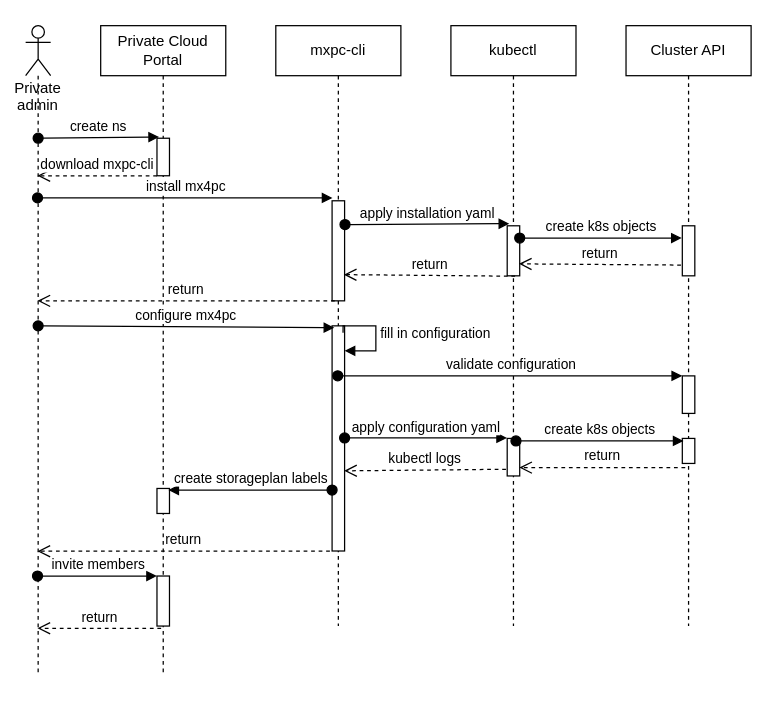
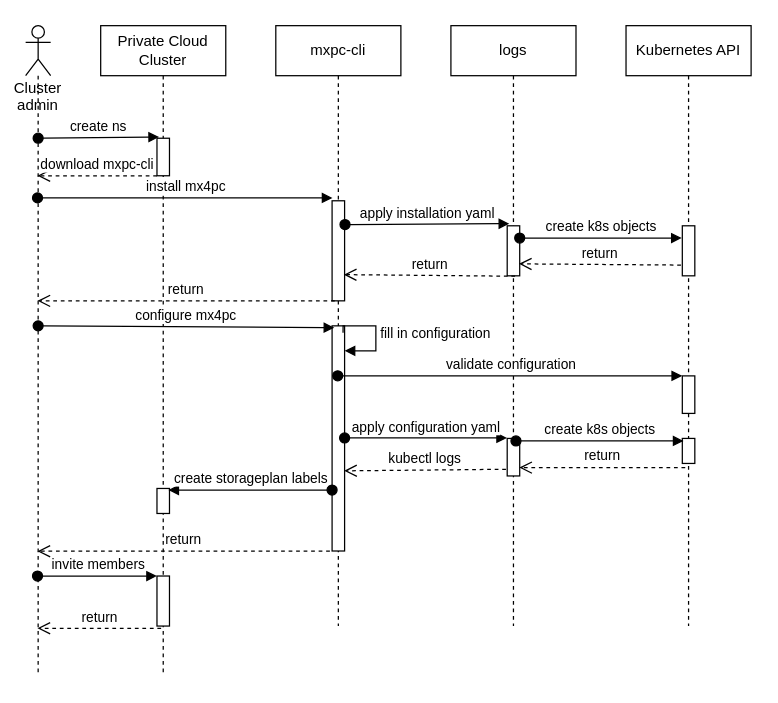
  <mxCell id="0" />
  <mxCell id="1" parent="0" />
- <mxCell id="2" value="Private Cloud Portal" style="shape=umlLifeline;perimeter=lifelinePerimeter;whiteSpace=wrap;html=1;container=1;collapsible=0;recursiveResize=0;outlineConnect=0;" parent="1" vertex="1"><mxGeometry x="80" y="20" width="100" height="520" as="geometry" /></mxCell>
+ <mxCell id="2" value="Private Cloud Cluster" style="shape=umlLifeline;perimeter=lifelinePerimeter;whiteSpace=wrap;html=1;container=1;collapsible=0;recursiveResize=0;outlineConnect=0;" parent="1" vertex="1"><mxGeometry x="80" y="20" width="100" height="520" as="geometry" /></mxCell>
  <mxCell id="3" value="" style="html=1;points=[];perimeter=orthogonalPerimeter;" parent="2" vertex="1"><mxGeometry x="45" y="90" width="10" height="30" as="geometry" /></mxCell>
  <mxCell id="4" value="download mxpc-cli" style="html=1;verticalAlign=bottom;endArrow=open;dashed=1;endSize=8;rounded=0;" parent="2" target="11" edge="1"><mxGeometry relative="1" as="geometry"><mxPoint x="45" y="120" as="sourcePoint" /><mxPoint x="-35" y="120" as="targetPoint" /></mxGeometry></mxCell>
  <mxCell id="5" value="" style="html=1;points=[];perimeter=orthogonalPerimeter;" parent="2" vertex="1"><mxGeometry x="45" y="370" width="10" height="20" as="geometry" /></mxCell>
  <mxCell id="6" value="" style="html=1;points=[];perimeter=orthogonalPerimeter;" parent="2" vertex="1"><mxGeometry x="45" y="440" width="10" height="40" as="geometry" /></mxCell>
  <mxCell id="7" value="mxpc-cli" style="shape=umlLifeline;perimeter=lifelinePerimeter;whiteSpace=wrap;html=1;container=1;collapsible=0;recursiveResize=0;outlineConnect=0;" parent="1" vertex="1"><mxGeometry x="220" y="20" width="100" height="480" as="geometry" /></mxCell>
  <mxCell id="8" value="" style="html=1;points=[];perimeter=orthogonalPerimeter;" parent="7" vertex="1"><mxGeometry x="45" y="140" width="10" height="80" as="geometry" /></mxCell>
  <mxCell id="9" value="" style="html=1;points=[];perimeter=orthogonalPerimeter;" parent="7" vertex="1"><mxGeometry x="45" y="240" width="10" height="180" as="geometry" /></mxCell>
  <mxCell id="10" value="fill in configuration" style="edgeStyle=orthogonalEdgeStyle;html=1;align=left;spacingLeft=2;endArrow=block;rounded=0;exitX=0.876;exitY=0.031;exitDx=0;exitDy=0;exitPerimeter=0;" parent="7" source="9" edge="1"><mxGeometry relative="1" as="geometry"><mxPoint x="90" y="310" as="sourcePoint" /><Array as="points"><mxPoint x="54" y="240" /><mxPoint x="80" y="240" /><mxPoint x="80" y="260" /></Array><mxPoint x="55" y="260" as="targetPoint" /></mxGeometry></mxCell>
- <mxCell id="11" value="Private admin" style="shape=umlLifeline;participant=umlActor;perimeter=lifelinePerimeter;whiteSpace=wrap;html=1;container=1;collapsible=0;recursiveResize=0;verticalAlign=top;spacingTop=36;outlineConnect=0;" parent="1" vertex="1"><mxGeometry x="20" y="20" width="20" height="520" as="geometry" /></mxCell>
+ <mxCell id="11" value="Cluster admin" style="shape=umlLifeline;participant=umlActor;perimeter=lifelinePerimeter;whiteSpace=wrap;html=1;container=1;collapsible=0;recursiveResize=0;verticalAlign=top;spacingTop=36;outlineConnect=0;" parent="1" vertex="1"><mxGeometry x="20" y="20" width="20" height="520" as="geometry" /></mxCell>
  <mxCell id="12" value="create ns" style="html=1;verticalAlign=bottom;startArrow=oval;startFill=1;endArrow=block;startSize=8;rounded=0;entryX=0.167;entryY=-0.033;entryDx=0;entryDy=0;entryPerimeter=0;" parent="11" target="3" edge="1"><mxGeometry width="60" relative="1" as="geometry"><mxPoint x="10" y="90" as="sourcePoint" /><mxPoint x="70" y="90" as="targetPoint" /></mxGeometry></mxCell>
  <mxCell id="13" value="configure mx4pc" style="html=1;verticalAlign=bottom;startArrow=oval;startFill=1;endArrow=block;startSize=8;rounded=0;entryX=0.178;entryY=0.008;entryDx=0;entryDy=0;entryPerimeter=0;" parent="11" target="9" edge="1"><mxGeometry width="60" relative="1" as="geometry"><mxPoint x="10" y="240" as="sourcePoint" /><mxPoint x="70" y="240" as="targetPoint" /></mxGeometry></mxCell>
- <mxCell id="14" value="kubectl" style="shape=umlLifeline;perimeter=lifelinePerimeter;whiteSpace=wrap;html=1;container=1;collapsible=0;recursiveResize=0;outlineConnect=0;" parent="1" vertex="1"><mxGeometry x="360" y="20" width="100" height="480" as="geometry" /></mxCell>
+ <mxCell id="14" value="logs" style="shape=umlLifeline;perimeter=lifelinePerimeter;whiteSpace=wrap;html=1;container=1;collapsible=0;recursiveResize=0;outlineConnect=0;" parent="1" vertex="1"><mxGeometry x="360" y="20" width="100" height="480" as="geometry" /></mxCell>
  <mxCell id="15" value="" style="html=1;points=[];perimeter=orthogonalPerimeter;" parent="14" vertex="1"><mxGeometry x="45" y="160" width="10" height="40" as="geometry" /></mxCell>
  <mxCell id="16" value="" style="html=1;points=[];perimeter=orthogonalPerimeter;" parent="14" vertex="1"><mxGeometry x="45" y="330" width="10" height="30" as="geometry" /></mxCell>
- <mxCell id="17" value="Cluster API" style="shape=umlLifeline;perimeter=lifelinePerimeter;whiteSpace=wrap;html=1;container=1;collapsible=0;recursiveResize=0;outlineConnect=0;" parent="1" vertex="1"><mxGeometry x="500" y="20" width="100" height="480" as="geometry" /></mxCell>
+ <mxCell id="17" value="Kubernetes API" style="shape=umlLifeline;perimeter=lifelinePerimeter;whiteSpace=wrap;html=1;container=1;collapsible=0;recursiveResize=0;outlineConnect=0;" parent="1" vertex="1"><mxGeometry x="500" y="20" width="100" height="480" as="geometry" /></mxCell>
  <mxCell id="18" value="" style="html=1;points=[];perimeter=orthogonalPerimeter;" parent="17" vertex="1"><mxGeometry x="45" y="160" width="10" height="40" as="geometry" /></mxCell>
  <mxCell id="19" value="" style="html=1;points=[];perimeter=orthogonalPerimeter;" parent="17" vertex="1"><mxGeometry x="45" y="280" width="10" height="30" as="geometry" /></mxCell>
  <mxCell id="20" value="" style="html=1;points=[];perimeter=orthogonalPerimeter;" vertex="1" parent="17"><mxGeometry x="45" y="330" width="10" height="20" as="geometry" /></mxCell>
  <mxCell id="21" value="install mx4pc" style="html=1;verticalAlign=bottom;startArrow=oval;startFill=1;endArrow=block;startSize=8;rounded=0;entryX=0.033;entryY=-0.029;entryDx=0;entryDy=0;entryPerimeter=0;" parent="1" source="11" target="8" edge="1"><mxGeometry width="60" relative="1" as="geometry"><mxPoint x="60" y="180" as="sourcePoint" /><mxPoint x="240" y="160" as="targetPoint" /></mxGeometry></mxCell>
  <mxCell id="22" value="apply installation yaml" style="html=1;verticalAlign=bottom;startArrow=oval;startFill=1;endArrow=block;startSize=8;rounded=0;entryX=0.167;entryY=-0.042;entryDx=0;entryDy=0;entryPerimeter=0;exitX=1.033;exitY=0.238;exitDx=0;exitDy=0;exitPerimeter=0;" parent="1" source="8" target="15" edge="1"><mxGeometry width="60" relative="1" as="geometry"><mxPoint x="270" y="160" as="sourcePoint" /><mxPoint x="330" y="160" as="targetPoint" /></mxGeometry></mxCell>
  <mxCell id="23" value="return" style="html=1;verticalAlign=bottom;endArrow=open;dashed=1;endSize=8;rounded=0;exitX=0.633;exitY=1.008;exitDx=0;exitDy=0;exitPerimeter=0;entryX=0.94;entryY=0.738;entryDx=0;entryDy=0;entryPerimeter=0;" parent="1" source="15" target="8" edge="1"><mxGeometry relative="1" as="geometry"><mxPoint x="410" y="230" as="sourcePoint" /><mxPoint x="280" y="220" as="targetPoint" /></mxGeometry></mxCell>
  <mxCell id="24" value="create k8s objects" style="html=1;verticalAlign=bottom;startArrow=oval;startFill=1;endArrow=block;startSize=8;rounded=0;entryX=-0.044;entryY=0.245;entryDx=0;entryDy=0;entryPerimeter=0;" parent="1" source="15" target="18" edge="1"><mxGeometry width="60" relative="1" as="geometry"><mxPoint x="450" y="190" as="sourcePoint" /><mxPoint x="510" y="190" as="targetPoint" /></mxGeometry></mxCell>
  <mxCell id="25" value="return" style="html=1;verticalAlign=bottom;endArrow=open;dashed=1;endSize=8;rounded=0;exitX=-0.108;exitY=0.785;exitDx=0;exitDy=0;exitPerimeter=0;entryX=0.94;entryY=0.761;entryDx=0;entryDy=0;entryPerimeter=0;" parent="1" source="18" target="15" edge="1"><mxGeometry relative="1" as="geometry"><mxPoint x="540" y="210" as="sourcePoint" /><mxPoint x="460" y="210" as="targetPoint" /></mxGeometry></mxCell>
  <mxCell id="26" value="return" style="html=1;verticalAlign=bottom;endArrow=open;dashed=1;endSize=8;rounded=0;exitX=0.21;exitY=1;exitDx=0;exitDy=0;exitPerimeter=0;" parent="1" source="8" target="11" edge="1"><mxGeometry relative="1" as="geometry"><mxPoint x="250" y="250" as="sourcePoint" /><mxPoint x="170" y="250" as="targetPoint" /></mxGeometry></mxCell>
  <mxCell id="27" value="apply configuration yaml" style="html=1;verticalAlign=bottom;startArrow=oval;startFill=1;endArrow=block;startSize=8;rounded=0;entryX=-0.013;entryY=-0.012;entryDx=0;entryDy=0;entryPerimeter=0;" parent="1" source="9" target="16" edge="1"><mxGeometry width="60" relative="1" as="geometry"><mxPoint x="270" y="300" as="sourcePoint" /><mxPoint x="400" y="301" as="targetPoint" /></mxGeometry></mxCell>
  <mxCell id="28" value="validate configuration" style="html=1;verticalAlign=bottom;startArrow=oval;startFill=1;endArrow=block;startSize=8;rounded=0;entryX=-0.013;entryY=-0.001;entryDx=0;entryDy=0;entryPerimeter=0;" parent="1" source="7" target="19" edge="1"><mxGeometry width="60" relative="1" as="geometry"><mxPoint x="330" y="350" as="sourcePoint" /><mxPoint x="390" y="350" as="targetPoint" /></mxGeometry></mxCell>
  <mxCell id="29" value="create storageplan labels" style="html=1;verticalAlign=bottom;startArrow=oval;startFill=1;endArrow=block;startSize=8;rounded=0;entryX=0.908;entryY=0.062;entryDx=0;entryDy=0;entryPerimeter=0;" parent="1" source="9" target="5" edge="1"><mxGeometry width="60" relative="1" as="geometry"><mxPoint x="80" y="410" as="sourcePoint" /><mxPoint x="140" y="410" as="targetPoint" /></mxGeometry></mxCell>
  <mxCell id="30" value="return" style="html=1;verticalAlign=bottom;endArrow=open;dashed=1;endSize=8;rounded=0;exitX=-0.176;exitY=1.001;exitDx=0;exitDy=0;exitPerimeter=0;" parent="1" source="9" target="11" edge="1"><mxGeometry relative="1" as="geometry"><mxPoint x="270" y="440" as="sourcePoint" /><mxPoint x="190" y="440" as="targetPoint" /></mxGeometry></mxCell>
  <mxCell id="31" value="invite members" style="html=1;verticalAlign=bottom;startArrow=oval;startFill=1;endArrow=block;startSize=8;rounded=0;" parent="1" source="11" target="6" edge="1"><mxGeometry width="60" relative="1" as="geometry"><mxPoint x="70" y="480" as="sourcePoint" /><mxPoint x="130" y="480" as="targetPoint" /></mxGeometry></mxCell>
  <mxCell id="32" value="return" style="html=1;verticalAlign=bottom;endArrow=open;dashed=1;endSize=8;rounded=0;exitX=0.332;exitY=1.044;exitDx=0;exitDy=0;exitPerimeter=0;" parent="1" source="6" target="11" edge="1"><mxGeometry relative="1" as="geometry"><mxPoint x="120" y="500" as="sourcePoint" /><mxPoint x="40" y="500" as="targetPoint" /></mxGeometry></mxCell>
  <mxCell id="33" value="create k8s objects" style="html=1;verticalAlign=bottom;startArrow=oval;startFill=1;endArrow=block;startSize=8;rounded=0;entryX=0.1;entryY=0.1;entryDx=0;entryDy=0;entryPerimeter=0;exitX=0.7;exitY=0.067;exitDx=0;exitDy=0;exitPerimeter=0;" edge="1" parent="1" source="16" target="20"><mxGeometry width="60" relative="1" as="geometry"><mxPoint x="460" y="450" as="sourcePoint" /><mxPoint x="589.56" y="450" as="targetPoint" /></mxGeometry></mxCell>
  <mxCell id="34" value="return" style="html=1;verticalAlign=bottom;endArrow=open;dashed=1;endSize=8;rounded=0;exitX=0.233;exitY=1.167;exitDx=0;exitDy=0;exitPerimeter=0;entryX=0.967;entryY=0.778;entryDx=0;entryDy=0;entryPerimeter=0;" edge="1" parent="1" source="20" target="16"><mxGeometry relative="1" as="geometry"><mxPoint x="544.52" y="450.96" as="sourcePoint" /><mxPoint x="415" y="450" as="targetPoint" /></mxGeometry></mxCell>
  <mxCell id="35" value="kubectl logs" style="html=1;verticalAlign=bottom;endArrow=open;dashed=1;endSize=8;rounded=0;exitX=-0.1;exitY=0.822;exitDx=0;exitDy=0;exitPerimeter=0;entryX=0.967;entryY=0.644;entryDx=0;entryDy=0;entryPerimeter=0;" edge="1" parent="1" source="16" target="9"><mxGeometry relative="1" as="geometry"><mxPoint x="412.66" y="470" as="sourcePoint" /><mxPoint x="280" y="470" as="targetPoint" /></mxGeometry></mxCell>
